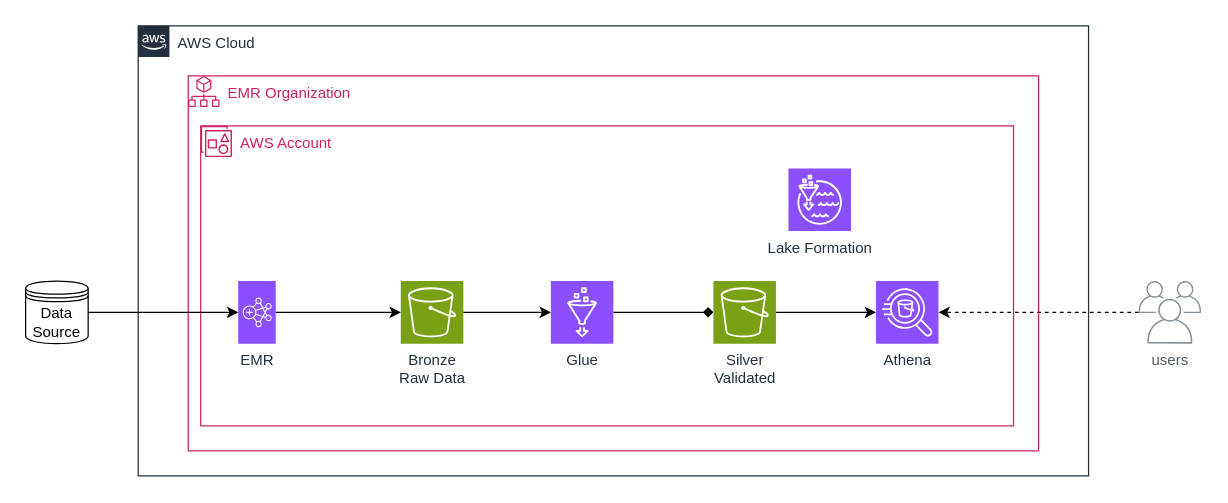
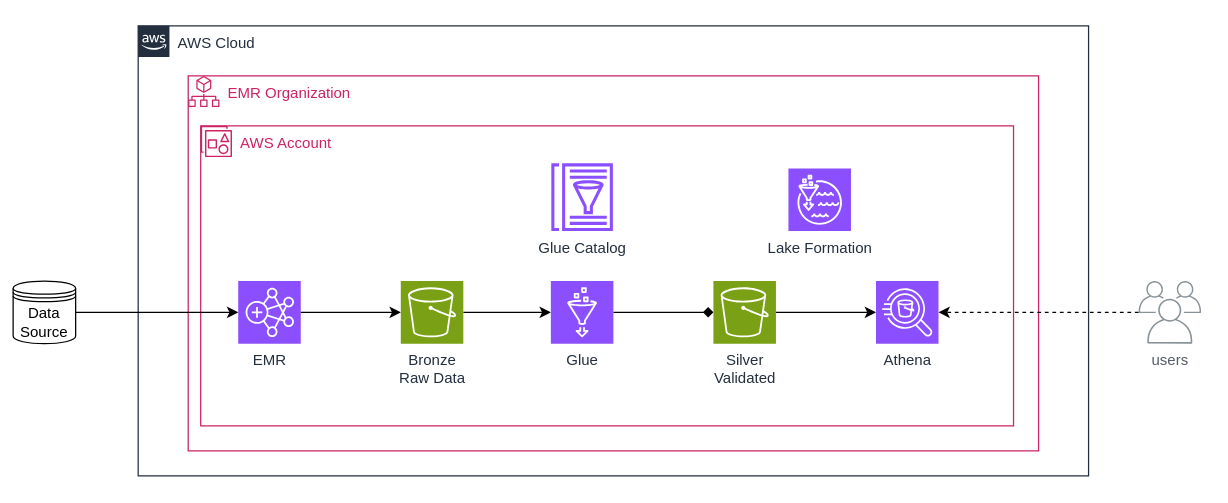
  <mxCell id="0" />
  <mxCell id="1" parent="0" />
  <mxCell id="2" value="AWS Cloud" style="points=[[0,0],[0.25,0],[0.5,0],[0.75,0],[1,0],[1,0.25],[1,0.5],[1,0.75],[1,1],[0.75,1],[0.5,1],[0.25,1],[0,1],[0,0.75],[0,0.5],[0,0.25]];outlineConnect=0;gradientColor=none;html=1;whiteSpace=wrap;fontSize=12;fontStyle=0;container=1;pointerEvents=0;collapsible=0;recursiveResize=0;shape=mxgraph.aws4.group;grIcon=mxgraph.aws4.group_aws_cloud_alt;strokeColor=#232F3E;fillColor=none;verticalAlign=top;align=left;spacingLeft=30;fontColor=#232F3E;dashed=0;" vertex="1" parent="1"><mxGeometry x="110" y="20" width="760" height="360" as="geometry" /></mxCell>
  <mxCell id="3" value="EMR Organization" style="points=[[0,0],[0.25,0],[0.5,0],[0.75,0],[1,0],[1,0.25],[1,0.5],[1,0.75],[1,1],[0.75,1],[0.5,1],[0.25,1],[0,1],[0,0.75],[0,0.5],[0,0.25]];outlineConnect=0;gradientColor=none;html=1;whiteSpace=wrap;fontSize=12;fontStyle=0;container=0;pointerEvents=0;collapsible=0;recursiveResize=0;shape=mxgraph.aws4.group;grIcon=mxgraph.aws4.organizations;strokeColor=#CD2264;fillColor=none;verticalAlign=top;align=left;spacingLeft=30;fontColor=#CD2264;dashed=0;" vertex="1" parent="2"><mxGeometry x="40" y="40" width="680" height="300" as="geometry" /></mxCell>
  <mxCell id="4" value="AWS Account" style="points=[[0,0],[0.25,0],[0.5,0],[0.75,0],[1,0],[1,0.25],[1,0.5],[1,0.75],[1,1],[0.75,1],[0.5,1],[0.25,1],[0,1],[0,0.75],[0,0.5],[0,0.25]];outlineConnect=0;gradientColor=none;html=1;whiteSpace=wrap;fontSize=12;fontStyle=0;container=1;pointerEvents=0;collapsible=0;recursiveResize=0;shape=mxgraph.aws4.group;grIcon=mxgraph.aws4.organizations_organizational_unit2;strokeColor=#CD2264;fillColor=none;verticalAlign=top;align=left;spacingLeft=30;fontColor=#CD2264;dashed=0;" vertex="1" parent="2"><mxGeometry x="50" y="80" width="650" height="240" as="geometry" /></mxCell>
  <mxCell id="5" style="edgeStyle=orthogonalEdgeStyle;rounded=0;orthogonalLoop=1;jettySize=auto;html=1;exitX=1;exitY=0.5;exitDx=0;exitDy=0;exitPerimeter=0;" edge="1" parent="4" source="6" target="8"><mxGeometry relative="1" as="geometry" /></mxCell>
  <mxCell id="6" value="Bronze&lt;div&gt;Raw Data&lt;/div&gt;" style="sketch=0;points=[[0,0,0],[0.25,0,0],[0.5,0,0],[0.75,0,0],[1,0,0],[0,1,0],[0.25,1,0],[0.5,1,0],[0.75,1,0],[1,1,0],[0,0.25,0],[0,0.5,0],[0,0.75,0],[1,0.25,0],[1,0.5,0],[1,0.75,0]];outlineConnect=0;fontColor=#232F3E;fillColor=#7AA116;strokeColor=#ffffff;dashed=0;verticalLabelPosition=bottom;verticalAlign=top;align=center;html=1;fontSize=12;fontStyle=0;aspect=fixed;shape=mxgraph.aws4.resourceIcon;resIcon=mxgraph.aws4.s3;" vertex="1" parent="4"><mxGeometry x="160" y="124.17" width="50" height="50" as="geometry" /></mxCell>
  <mxCell id="7" style="edgeStyle=orthogonalEdgeStyle;rounded=0;orthogonalLoop=1;jettySize=auto;html=1;exitX=1;exitY=0.5;exitDx=0;exitDy=0;exitPerimeter=0;endArrow=diamond;" edge="1" parent="4" source="8" target="11"><mxGeometry relative="1" as="geometry" /></mxCell>
  <mxCell id="8" value="Glue" style="sketch=0;points=[[0,0,0],[0.25,0,0],[0.5,0,0],[0.75,0,0],[1,0,0],[0,1,0],[0.25,1,0],[0.5,1,0],[0.75,1,0],[1,1,0],[0,0.25,0],[0,0.5,0],[0,0.75,0],[1,0.25,0],[1,0.5,0],[1,0.75,0]];outlineConnect=0;fontColor=#232F3E;fillColor=#8C4FFF;strokeColor=#ffffff;dashed=0;verticalLabelPosition=bottom;verticalAlign=top;align=center;html=1;fontSize=12;fontStyle=0;aspect=fixed;shape=mxgraph.aws4.resourceIcon;resIcon=mxgraph.aws4.glue;" vertex="1" parent="4"><mxGeometry x="280" y="124.17" width="50" height="50" as="geometry" /></mxCell>
+ <mxCell id="9" value="Glue Catalog" style="sketch=0;outlineConnect=0;fontColor=#232F3E;gradientColor=none;fillColor=#8C4FFF;strokeColor=none;dashed=0;verticalLabelPosition=bottom;verticalAlign=top;align=center;html=1;fontSize=12;fontStyle=0;aspect=fixed;pointerEvents=1;shape=mxgraph.aws4.glue_data_catalog;" vertex="1" parent="4"><mxGeometry x="280" y="30" width="50" height="54.17" as="geometry" /></mxCell>
  <mxCell id="10" style="edgeStyle=orthogonalEdgeStyle;rounded=0;orthogonalLoop=1;jettySize=auto;html=1;exitX=1;exitY=0.5;exitDx=0;exitDy=0;exitPerimeter=0;" edge="1" parent="4" source="11" target="12"><mxGeometry relative="1" as="geometry" /></mxCell>
  <mxCell id="11" value="Silver&lt;div&gt;Validated&lt;/div&gt;" style="sketch=0;points=[[0,0,0],[0.25,0,0],[0.5,0,0],[0.75,0,0],[1,0,0],[0,1,0],[0.25,1,0],[0.5,1,0],[0.75,1,0],[1,1,0],[0,0.25,0],[0,0.5,0],[0,0.75,0],[1,0.25,0],[1,0.5,0],[1,0.75,0]];outlineConnect=0;fontColor=#232F3E;fillColor=#7AA116;strokeColor=#ffffff;dashed=0;verticalLabelPosition=bottom;verticalAlign=top;align=center;html=1;fontSize=12;fontStyle=0;aspect=fixed;shape=mxgraph.aws4.resourceIcon;resIcon=mxgraph.aws4.s3;" vertex="1" parent="4"><mxGeometry x="410" y="124.17" width="50" height="50" as="geometry" /></mxCell>
  <mxCell id="12" value="Athena" style="sketch=0;points=[[0,0,0],[0.25,0,0],[0.5,0,0],[0.75,0,0],[1,0,0],[0,1,0],[0.25,1,0],[0.5,1,0],[0.75,1,0],[1,1,0],[0,0.25,0],[0,0.5,0],[0,0.75,0],[1,0.25,0],[1,0.5,0],[1,0.75,0]];outlineConnect=0;fontColor=#232F3E;fillColor=#8C4FFF;strokeColor=#ffffff;dashed=0;verticalLabelPosition=bottom;verticalAlign=top;align=center;html=1;fontSize=12;fontStyle=0;aspect=fixed;shape=mxgraph.aws4.resourceIcon;resIcon=mxgraph.aws4.athena;" vertex="1" parent="4"><mxGeometry x="540" y="124.17" width="50" height="50" as="geometry" /></mxCell>
- <mxCell id="13" value="EMR" style="sketch=0;points=[[0,0,0],[0.25,0,0],[0.5,0,0],[0.75,0,0],[1,0,0],[0,1,0],[0.25,1,0],[0.5,1,0],[0.75,1,0],[1,1,0],[0,0.25,0],[0,0.5,0],[0,0.75,0],[1,0.25,0],[1,0.5,0],[1,0.75,0]];outlineConnect=0;fontColor=#232F3E;fillColor=#8C4FFF;strokeColor=#ffffff;dashed=0;verticalLabelPosition=bottom;verticalAlign=top;align=center;html=1;fontSize=12;fontStyle=0;aspect=fixed;shape=mxgraph.aws4.resourceIcon;resIcon=mxgraph.aws4.emr;" vertex="1" parent="4"><mxGeometry x="30" y="124.17" width="30" height="50" as="geometry" /></mxCell>
+ <mxCell id="13" value="EMR" style="sketch=0;points=[[0,0,0],[0.25,0,0],[0.5,0,0],[0.75,0,0],[1,0,0],[0,1,0],[0.25,1,0],[0.5,1,0],[0.75,1,0],[1,1,0],[0,0.25,0],[0,0.5,0],[0,0.75,0],[1,0.25,0],[1,0.5,0],[1,0.75,0]];outlineConnect=0;fontColor=#232F3E;fillColor=#8C4FFF;strokeColor=#ffffff;dashed=0;verticalLabelPosition=bottom;verticalAlign=top;align=center;html=1;fontSize=12;fontStyle=0;aspect=fixed;shape=mxgraph.aws4.resourceIcon;resIcon=mxgraph.aws4.emr;" vertex="1" parent="4"><mxGeometry x="30" y="124.17" width="50" height="50" as="geometry" /></mxCell>
  <mxCell id="14" value="Lake Formation" style="sketch=0;points=[[0,0,0],[0.25,0,0],[0.5,0,0],[0.75,0,0],[1,0,0],[0,1,0],[0.25,1,0],[0.5,1,0],[0.75,1,0],[1,1,0],[0,0.25,0],[0,0.5,0],[0,0.75,0],[1,0.25,0],[1,0.5,0],[1,0.75,0]];outlineConnect=0;fontColor=#232F3E;fillColor=#8C4FFF;strokeColor=#ffffff;dashed=0;verticalLabelPosition=bottom;verticalAlign=top;align=center;html=1;fontSize=12;fontStyle=0;aspect=fixed;shape=mxgraph.aws4.resourceIcon;resIcon=mxgraph.aws4.lake_formation;" vertex="1" parent="4"><mxGeometry x="470" y="34.17" width="50" height="50" as="geometry" /></mxCell>
  <mxCell id="15" style="edgeStyle=orthogonalEdgeStyle;rounded=0;orthogonalLoop=1;jettySize=auto;html=1;exitX=1;exitY=0.5;exitDx=0;exitDy=0;exitPerimeter=0;entryX=0;entryY=0.5;entryDx=0;entryDy=0;entryPerimeter=0;" edge="1" parent="4" source="13" target="6"><mxGeometry relative="1" as="geometry" /></mxCell>
  <mxCell id="16" style="edgeStyle=orthogonalEdgeStyle;rounded=0;orthogonalLoop=1;jettySize=auto;html=1;" edge="1" parent="1" source="17" target="13"><mxGeometry relative="1" as="geometry" /></mxCell>
- <mxCell id="17" value="Data Source" style="shape=datastore;whiteSpace=wrap;html=1;" vertex="1" parent="1"><mxGeometry x="20" y="224.17" width="50" height="50" as="geometry" /></mxCell>
+ <mxCell id="17" value="Data Source" style="shape=datastore;whiteSpace=wrap;html=1;" vertex="1" parent="1"><mxGeometry x="10" y="224.17" width="50" height="50" as="geometry" /></mxCell>
  <mxCell id="18" style="edgeStyle=orthogonalEdgeStyle;rounded=0;orthogonalLoop=1;jettySize=auto;html=1;dashed=1;" edge="1" parent="1" source="19" target="12"><mxGeometry relative="1" as="geometry" /></mxCell>
  <mxCell id="19" value="users" style="sketch=0;outlineConnect=0;gradientColor=none;fontColor=#545B64;strokeColor=none;fillColor=#879196;dashed=0;verticalLabelPosition=bottom;verticalAlign=top;align=center;html=1;fontSize=12;fontStyle=0;aspect=fixed;shape=mxgraph.aws4.illustration_users;pointerEvents=1" vertex="1" parent="1"><mxGeometry x="910" y="224.17" width="50" height="50" as="geometry" /></mxCell>
